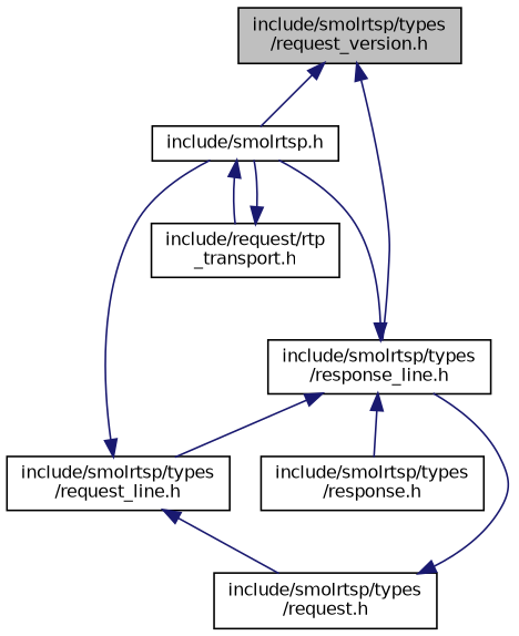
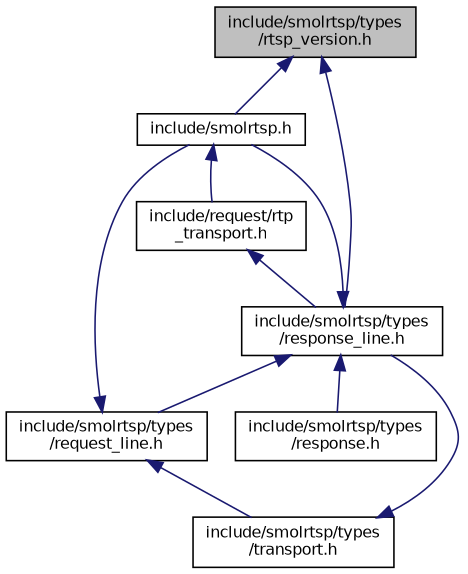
  digraph {
    node [color=black fillcolor=white fontname=Helvetica fontsize=10 shape=record style=filled]
    edge [color=midnightblue dir=back fontname=Helvetica fontsize=10 labelfontname=Helvetica labelfontsize=10 style=solid]
-   n1 [fillcolor=grey75 fontcolor=black height=0.2 label="include/smolrtsp/types\l/request_version.h" width=0.4]
+   n1 [fillcolor=grey75 fontcolor=black height=0.2 label="include/smolrtsp/types\l/rtsp_version.h" width=0.4]
    n2 [height=0.2 label="include/smolrtsp.h" width=0.4]
    n3 [height=0.2 label="include/smolrtsp/types\l/response_line.h" width=0.4]
    n4 [height=0.2 label="include/request/rtp\l_transport.h" width=0.4]
    n5 [height=0.2 label="include/smolrtsp/types\l/request_line.h" width=0.4]
-   n6 [height=0.2 label="include/smolrtsp/types\l/request.h" width=0.4]
+   n6 [height=0.2 label="include/smolrtsp/types\l/transport.h" width=0.4]
    n7 [height=0.2 label="include/smolrtsp/types\l/response.h" width=0.4]
    n1 -> n2
    n1 -> n3
    n2 -> n4
    n3 -> n2
    n3 -> n5
    n3 -> n7
-   n4 -> n2
+   n4 -> n3
    n5 -> n2
    n5 -> n6
    n6 -> n3
  }
